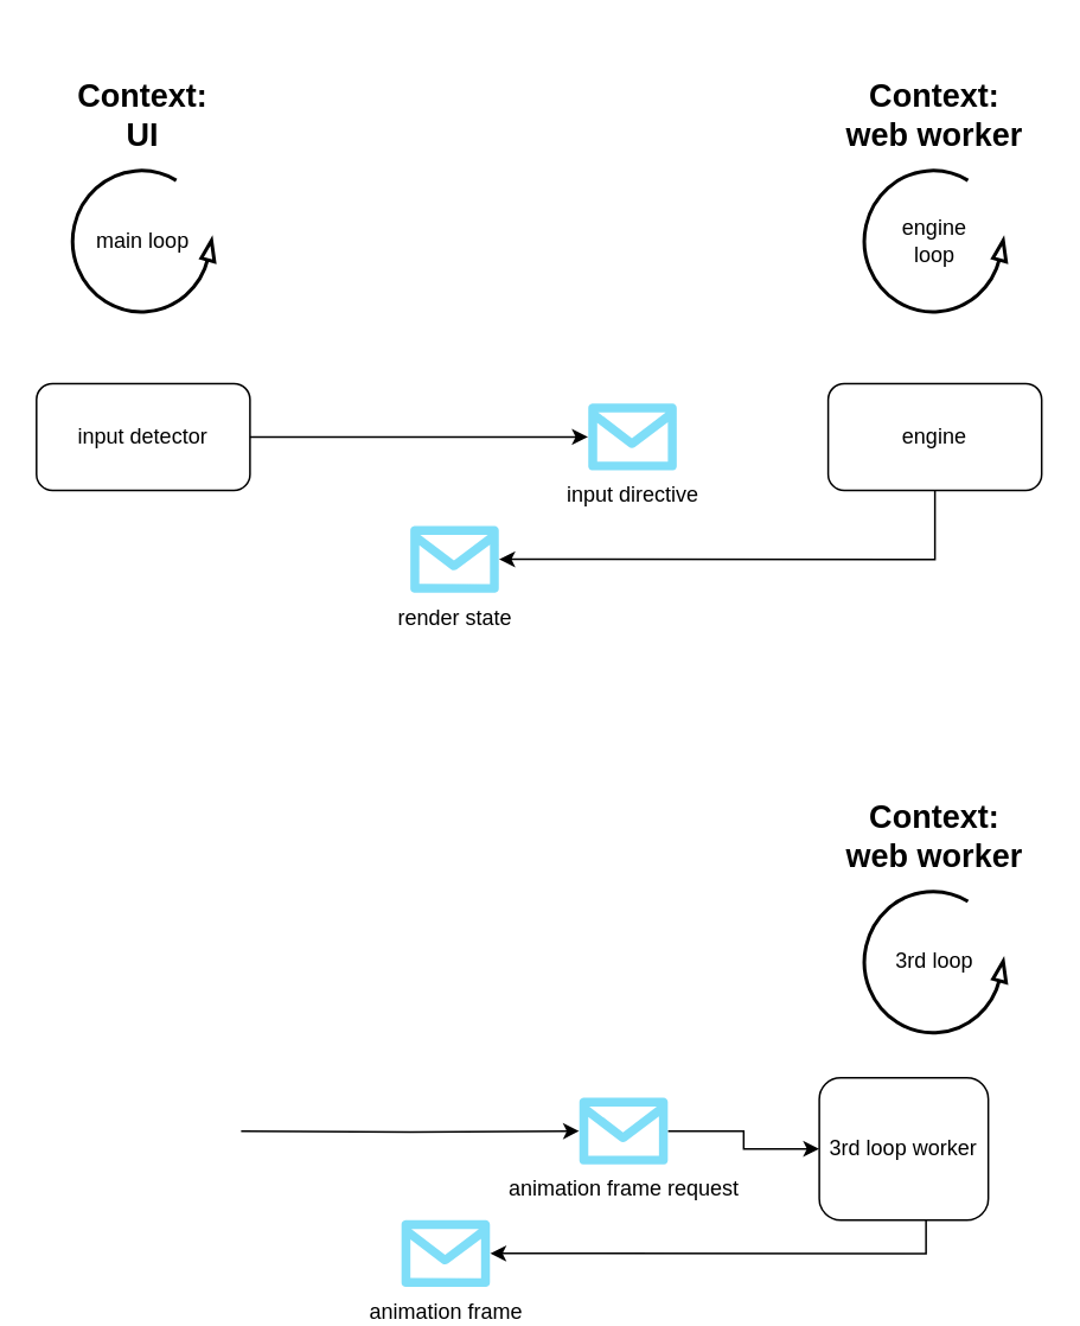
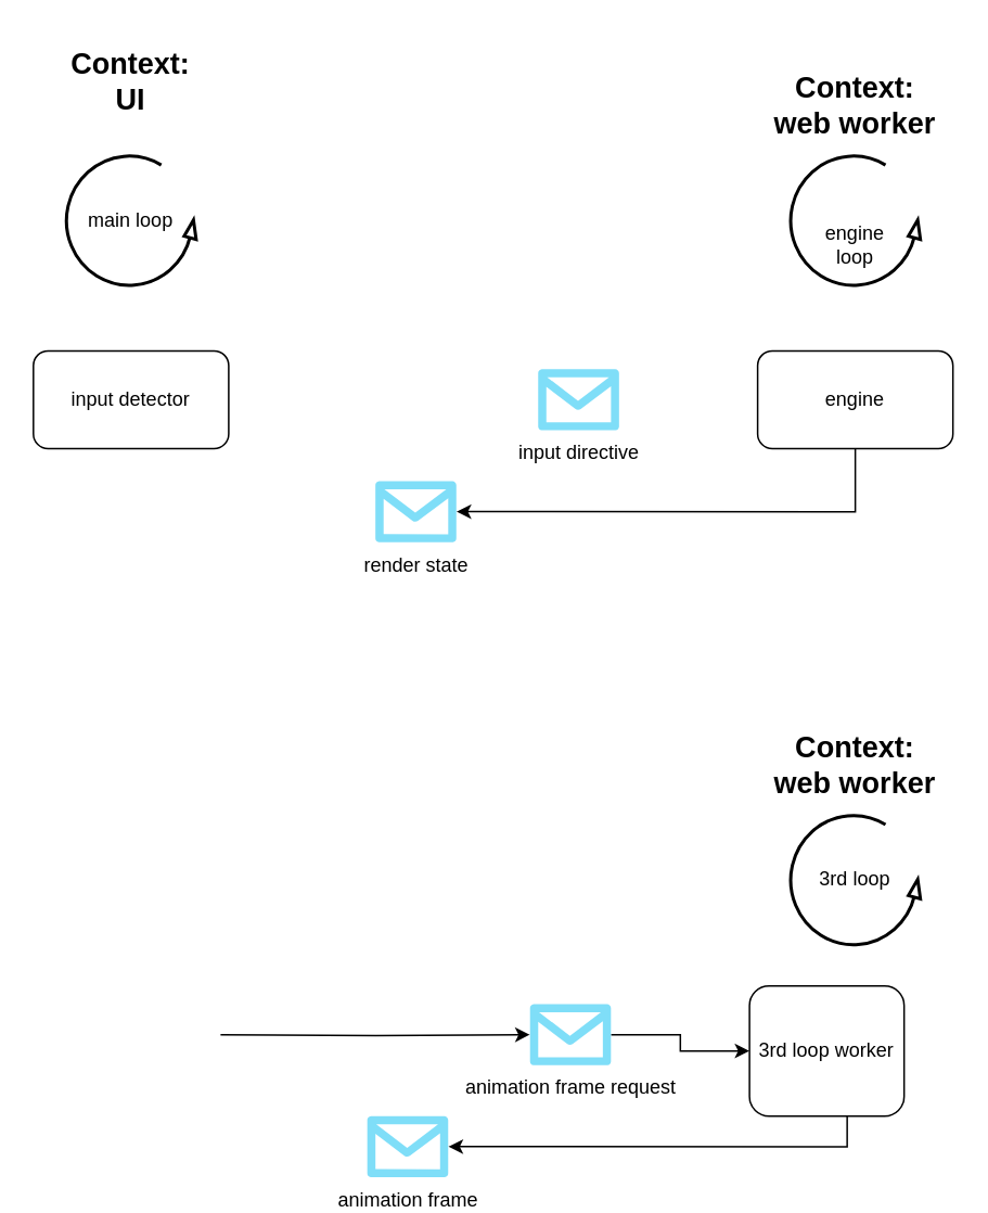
  <mxCell id="0" />
  <mxCell id="1" parent="0" />
  <mxCell id="2" value="" style="verticalLabelPosition=bottom;html=1;verticalAlign=top;strokeWidth=2;shape=mxgraph.lean_mapping.physical_pull;pointerEvents=1;" vertex="1" parent="1"><mxGeometry x="40" y="95" width="80" height="80" as="geometry" /></mxCell>
  <mxCell id="3" value="input detector" style="rounded=1;whiteSpace=wrap;html=1;" vertex="1" parent="1"><mxGeometry x="20" y="215" width="120" height="60" as="geometry" /></mxCell>
  <mxCell id="4" value="main loop" style="text;html=1;align=center;verticalAlign=middle;whiteSpace=wrap;rounded=0;" vertex="1" parent="1"><mxGeometry x="50" y="120" width="60" height="30" as="geometry" /></mxCell>
- <mxCell id="5" value="&lt;h2&gt;Context: UI&lt;/h2&gt;" style="text;html=1;align=center;verticalAlign=middle;whiteSpace=wrap;rounded=0;" vertex="1" parent="1"><mxGeometry x="35" y="35" width="90" height="60" as="geometry" /></mxCell>
+ <mxCell id="5" value="&lt;h2&gt;Context: UI&lt;/h2&gt;" style="text;html=1;align=center;verticalAlign=middle;whiteSpace=wrap;rounded=0;" vertex="1" parent="1"><mxGeometry x="35" y="20" width="90" height="60" as="geometry" /></mxCell>
  <mxCell id="6" value="&lt;h2&gt;Context: web worker&lt;/h2&gt;" style="text;html=1;align=center;verticalAlign=middle;whiteSpace=wrap;rounded=0;" vertex="1" parent="1"><mxGeometry x="470" y="20" width="110" height="90" as="geometry" /></mxCell>
  <mxCell id="7" value="" style="verticalLabelPosition=bottom;html=1;verticalAlign=top;strokeWidth=2;shape=mxgraph.lean_mapping.physical_pull;pointerEvents=1;" vertex="1" parent="1"><mxGeometry x="485" y="95" width="80" height="80" as="geometry" /></mxCell>
- <mxCell id="8" value="engine loop" style="text;html=1;align=center;verticalAlign=middle;whiteSpace=wrap;rounded=0;" vertex="1" parent="1"><mxGeometry x="495" y="120" width="60" height="30" as="geometry" /></mxCell>
+ <mxCell id="8" value="engine loop" style="text;html=1;align=center;verticalAlign=middle;whiteSpace=wrap;rounded=0;" vertex="1" parent="1"><mxGeometry x="495" y="135" width="60" height="30" as="geometry" /></mxCell>
  <mxCell id="9" value="input directive" style="verticalLabelPosition=bottom;html=1;verticalAlign=top;align=center;strokeColor=none;fillColor=#00BEF2;shape=mxgraph.azure.message;pointerEvents=1;" vertex="1" parent="1"><mxGeometry x="330" y="226.25" width="50" height="37.5" as="geometry" /></mxCell>
  <mxCell id="10" style="edgeStyle=orthogonalEdgeStyle;rounded=0;orthogonalLoop=1;jettySize=auto;html=1;entryX=1;entryY=0.5;entryDx=0;entryDy=0;entryPerimeter=0;" edge="1" parent="1" source="11" target="13"><mxGeometry relative="1" as="geometry"><mxPoint x="520" y="395" as="targetPoint" /><Array as="points"><mxPoint x="525" y="314" /></Array></mxGeometry></mxCell>
  <mxCell id="11" value="engine" style="rounded=1;whiteSpace=wrap;html=1;" vertex="1" parent="1"><mxGeometry x="465" y="215" width="120" height="60" as="geometry" /></mxCell>
- <mxCell id="12" style="edgeStyle=orthogonalEdgeStyle;rounded=0;orthogonalLoop=1;jettySize=auto;html=1;entryX=0;entryY=0.5;entryDx=0;entryDy=0;entryPerimeter=0;" edge="1" parent="1" source="3" target="9"><mxGeometry relative="1" as="geometry" /></mxCell>
  <mxCell id="13" value="render state" style="verticalLabelPosition=bottom;html=1;verticalAlign=top;align=center;strokeColor=none;fillColor=#00BEF2;shape=mxgraph.azure.message;pointerEvents=1;" vertex="1" parent="1"><mxGeometry x="230" y="295" width="50" height="37.5" as="geometry" /></mxCell>
  <mxCell id="14" value="&lt;h2&gt;Context: web worker&lt;/h2&gt;" style="text;html=1;align=center;verticalAlign=middle;whiteSpace=wrap;rounded=0;" vertex="1" parent="1"><mxGeometry x="470" y="425" width="110" height="90" as="geometry" /></mxCell>
  <mxCell id="15" value="" style="verticalLabelPosition=bottom;html=1;verticalAlign=top;strokeWidth=2;shape=mxgraph.lean_mapping.physical_pull;pointerEvents=1;" vertex="1" parent="1"><mxGeometry x="485" y="500" width="80" height="80" as="geometry" /></mxCell>
  <mxCell id="16" value="3rd loop" style="text;html=1;align=center;verticalAlign=middle;whiteSpace=wrap;rounded=0;" vertex="1" parent="1"><mxGeometry x="495" y="525" width="60" height="30" as="geometry" /></mxCell>
  <mxCell id="17" style="edgeStyle=orthogonalEdgeStyle;rounded=0;orthogonalLoop=1;jettySize=auto;html=1;exitX=1;exitY=0.5;exitDx=0;exitDy=0;exitPerimeter=0;" edge="1" parent="1" source="18" target="20"><mxGeometry relative="1" as="geometry" /></mxCell>
  <mxCell id="18" value="animation frame request" style="verticalLabelPosition=bottom;html=1;verticalAlign=top;align=center;strokeColor=none;fillColor=#00BEF2;shape=mxgraph.azure.message;pointerEvents=1;" vertex="1" parent="1"><mxGeometry x="325" y="616.25" width="50" height="37.5" as="geometry" /></mxCell>
  <mxCell id="19" style="edgeStyle=orthogonalEdgeStyle;rounded=0;orthogonalLoop=1;jettySize=auto;html=1;entryX=1;entryY=0.5;entryDx=0;entryDy=0;entryPerimeter=0;" edge="1" parent="1" source="20" target="22"><mxGeometry relative="1" as="geometry"><mxPoint x="515" y="785" as="targetPoint" /><Array as="points"><mxPoint x="520" y="704" /></Array></mxGeometry></mxCell>
  <mxCell id="20" value="3rd loop worker" style="rounded=1;whiteSpace=wrap;html=1;" vertex="1" parent="1"><mxGeometry x="460" y="605" width="95" height="80" as="geometry" /></mxCell>
  <mxCell id="21" style="edgeStyle=orthogonalEdgeStyle;rounded=0;orthogonalLoop=1;jettySize=auto;html=1;entryX=0;entryY=0.5;entryDx=0;entryDy=0;entryPerimeter=0;" edge="1" parent="1" target="18"><mxGeometry relative="1" as="geometry"><mxPoint x="135" y="635" as="sourcePoint" /></mxGeometry></mxCell>
  <mxCell id="22" value="animation frame" style="verticalLabelPosition=bottom;html=1;verticalAlign=top;align=center;strokeColor=none;fillColor=#00BEF2;shape=mxgraph.azure.message;pointerEvents=1;" vertex="1" parent="1"><mxGeometry x="225" y="685" width="50" height="37.5" as="geometry" /></mxCell>
